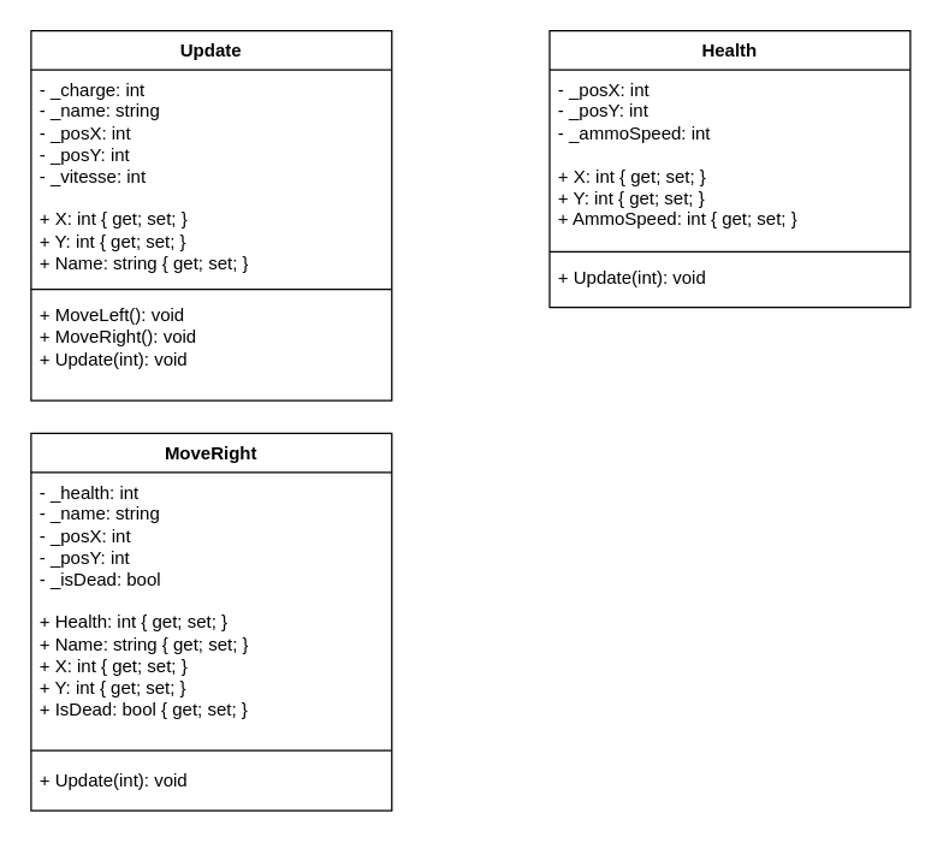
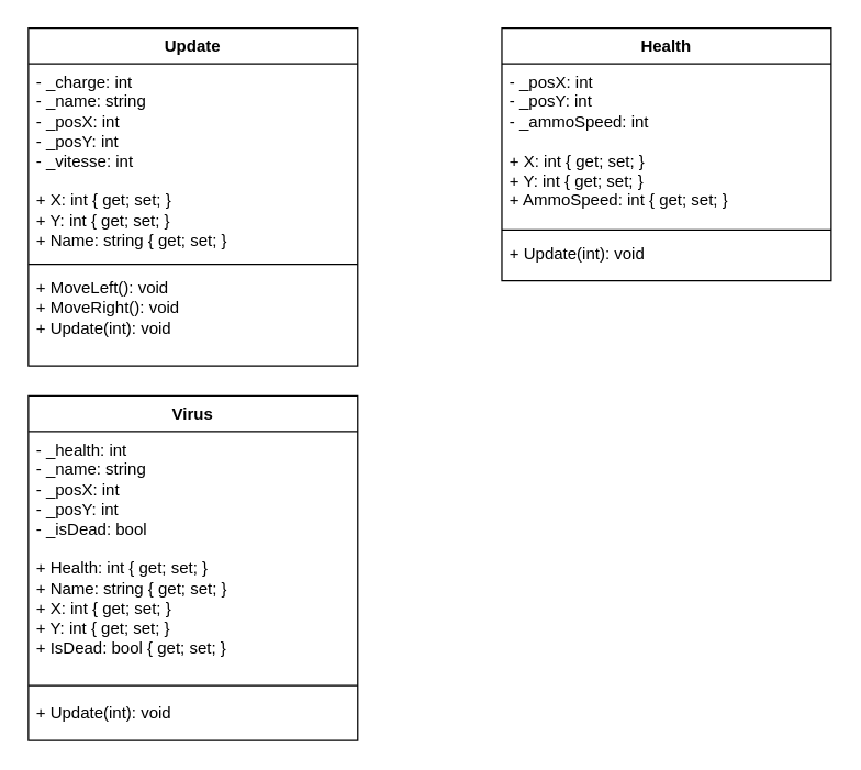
  <mxCell id="0" />
  <mxCell id="1" parent="0" />
  <mxCell id="2" value="Update" style="swimlane;fontStyle=1;align=center;verticalAlign=top;childLayout=stackLayout;horizontal=1;startSize=26;horizontalStack=0;resizeParent=1;resizeParentMax=0;resizeLast=0;collapsible=1;marginBottom=0;whiteSpace=wrap;html=1;" vertex="1" parent="1"><mxGeometry x="20" y="20" width="240" height="246" as="geometry" /></mxCell>
  <mxCell id="3" value="&lt;div&gt;- _charge: int&lt;/div&gt;&lt;div&gt;- _name: string&lt;/div&gt;&lt;div&gt;- _posX: int&lt;/div&gt;&lt;div&gt;- _posY: int&lt;/div&gt;&lt;div&gt;- _vitesse: int&lt;/div&gt;&lt;div&gt;&lt;br&gt;&lt;/div&gt;&lt;div&gt;+ X: int { get; set; }&lt;/div&gt;&lt;div&gt;+ Y: int { get; set; }&lt;/div&gt;&lt;div&gt;+ Name: string { get; set; }&lt;/div&gt;" style="text;strokeColor=none;fillColor=none;align=left;verticalAlign=top;spacingLeft=4;spacingRight=4;overflow=hidden;rotatable=0;points=[[0,0.5],[1,0.5]];portConstraint=eastwest;whiteSpace=wrap;html=1;" vertex="1" parent="2"><mxGeometry y="26" width="240" height="142" as="geometry" /></mxCell>
  <mxCell id="4" value="" style="line;strokeWidth=1;fillColor=none;align=left;verticalAlign=middle;spacingTop=-1;spacingLeft=3;spacingRight=3;rotatable=0;labelPosition=right;points=[];portConstraint=eastwest;strokeColor=inherit;" vertex="1" parent="2"><mxGeometry y="168" width="240" height="8" as="geometry" /></mxCell>
  <mxCell id="5" value="&lt;div&gt;+ MoveLeft(): void&lt;/div&gt;&lt;div&gt;+ MoveRight(): void&lt;/div&gt;+ Update(int): void" style="text;strokeColor=none;fillColor=none;align=left;verticalAlign=top;spacingLeft=4;spacingRight=4;overflow=hidden;rotatable=0;points=[[0,0.5],[1,0.5]];portConstraint=eastwest;whiteSpace=wrap;html=1;" vertex="1" parent="2"><mxGeometry y="176" width="240" height="70" as="geometry" /></mxCell>
  <mxCell id="6" value="&lt;div&gt;Health&lt;/div&gt;&lt;div&gt;&lt;br&gt;&lt;/div&gt;" style="swimlane;fontStyle=1;align=center;verticalAlign=top;childLayout=stackLayout;horizontal=1;startSize=26;horizontalStack=0;resizeParent=1;resizeParentMax=0;resizeLast=0;collapsible=1;marginBottom=0;whiteSpace=wrap;html=1;" vertex="1" parent="1"><mxGeometry x="365" y="20" width="240" height="184" as="geometry" /></mxCell>
  <mxCell id="7" value="&lt;div&gt;- _posX: int&lt;/div&gt;&lt;div&gt;- _posY: int&lt;/div&gt;&lt;div&gt;- _ammoSpeed: int&lt;/div&gt;&lt;div&gt;&lt;br&gt;&lt;/div&gt;&lt;div&gt;+ X: int { get; set; }&lt;/div&gt;&lt;div&gt;+ Y: int { get; set; }&lt;/div&gt;&lt;div&gt;+ AmmoSpeed: int { get; set; }&lt;/div&gt;" style="text;strokeColor=none;fillColor=none;align=left;verticalAlign=top;spacingLeft=4;spacingRight=4;overflow=hidden;rotatable=0;points=[[0,0.5],[1,0.5]];portConstraint=eastwest;whiteSpace=wrap;html=1;" vertex="1" parent="6"><mxGeometry y="26" width="240" height="117" as="geometry" /></mxCell>
  <mxCell id="8" value="" style="line;strokeWidth=1;fillColor=none;align=left;verticalAlign=middle;spacingTop=-1;spacingLeft=3;spacingRight=3;rotatable=0;labelPosition=right;points=[];portConstraint=eastwest;strokeColor=inherit;" vertex="1" parent="6"><mxGeometry y="143" width="240" height="8" as="geometry" /></mxCell>
  <mxCell id="9" value="+ Update(int): void" style="text;strokeColor=none;fillColor=none;align=left;verticalAlign=top;spacingLeft=4;spacingRight=4;overflow=hidden;rotatable=0;points=[[0,0.5],[1,0.5]];portConstraint=eastwest;whiteSpace=wrap;html=1;" vertex="1" parent="6"><mxGeometry y="151" width="240" height="33" as="geometry" /></mxCell>
- <mxCell id="10" value="MoveRight" style="swimlane;fontStyle=1;align=center;verticalAlign=top;childLayout=stackLayout;horizontal=1;startSize=26;horizontalStack=0;resizeParent=1;resizeParentMax=0;resizeLast=0;collapsible=1;marginBottom=0;whiteSpace=wrap;html=1;" vertex="1" parent="1"><mxGeometry x="20" y="288" width="240" height="251" as="geometry" /></mxCell>
+ <mxCell id="10" value="Virus" style="swimlane;fontStyle=1;align=center;verticalAlign=top;childLayout=stackLayout;horizontal=1;startSize=26;horizontalStack=0;resizeParent=1;resizeParentMax=0;resizeLast=0;collapsible=1;marginBottom=0;whiteSpace=wrap;html=1;" vertex="1" parent="1"><mxGeometry x="20" y="288" width="240" height="251" as="geometry" /></mxCell>
  <mxCell id="11" value="&lt;div&gt;- _health: int&lt;/div&gt;&lt;div&gt;- _name: string&lt;/div&gt;&lt;div&gt;- _posX: int&lt;/div&gt;&lt;div&gt;- _posY: int&lt;/div&gt;&lt;div&gt;- _isDead: bool&lt;/div&gt;&lt;div&gt;&lt;br&gt;&lt;/div&gt;&lt;div&gt;+ Health: int { get; set; }&lt;/div&gt;&lt;div&gt;+ Name: string { get; set; }&lt;/div&gt;&lt;div&gt;+ X: int { get; set; }&lt;/div&gt;&lt;div&gt;+ Y: int { get; set; }&lt;/div&gt;&lt;div&gt;+ IsDead: bool { get; set; }&lt;/div&gt;" style="text;strokeColor=none;fillColor=none;align=left;verticalAlign=top;spacingLeft=4;spacingRight=4;overflow=hidden;rotatable=0;points=[[0,0.5],[1,0.5]];portConstraint=eastwest;whiteSpace=wrap;html=1;" vertex="1" parent="10"><mxGeometry y="26" width="240" height="179" as="geometry" /></mxCell>
  <mxCell id="12" value="" style="line;strokeWidth=1;fillColor=none;align=left;verticalAlign=middle;spacingTop=-1;spacingLeft=3;spacingRight=3;rotatable=0;labelPosition=right;points=[];portConstraint=eastwest;strokeColor=inherit;" vertex="1" parent="10"><mxGeometry y="205" width="240" height="12" as="geometry" /></mxCell>
  <mxCell id="13" value="+ Update(int): void" style="text;strokeColor=none;fillColor=none;align=left;verticalAlign=top;spacingLeft=4;spacingRight=4;overflow=hidden;rotatable=0;points=[[0,0.5],[1,0.5]];portConstraint=eastwest;whiteSpace=wrap;html=1;" vertex="1" parent="10"><mxGeometry y="217" width="240" height="34" as="geometry" /></mxCell>
